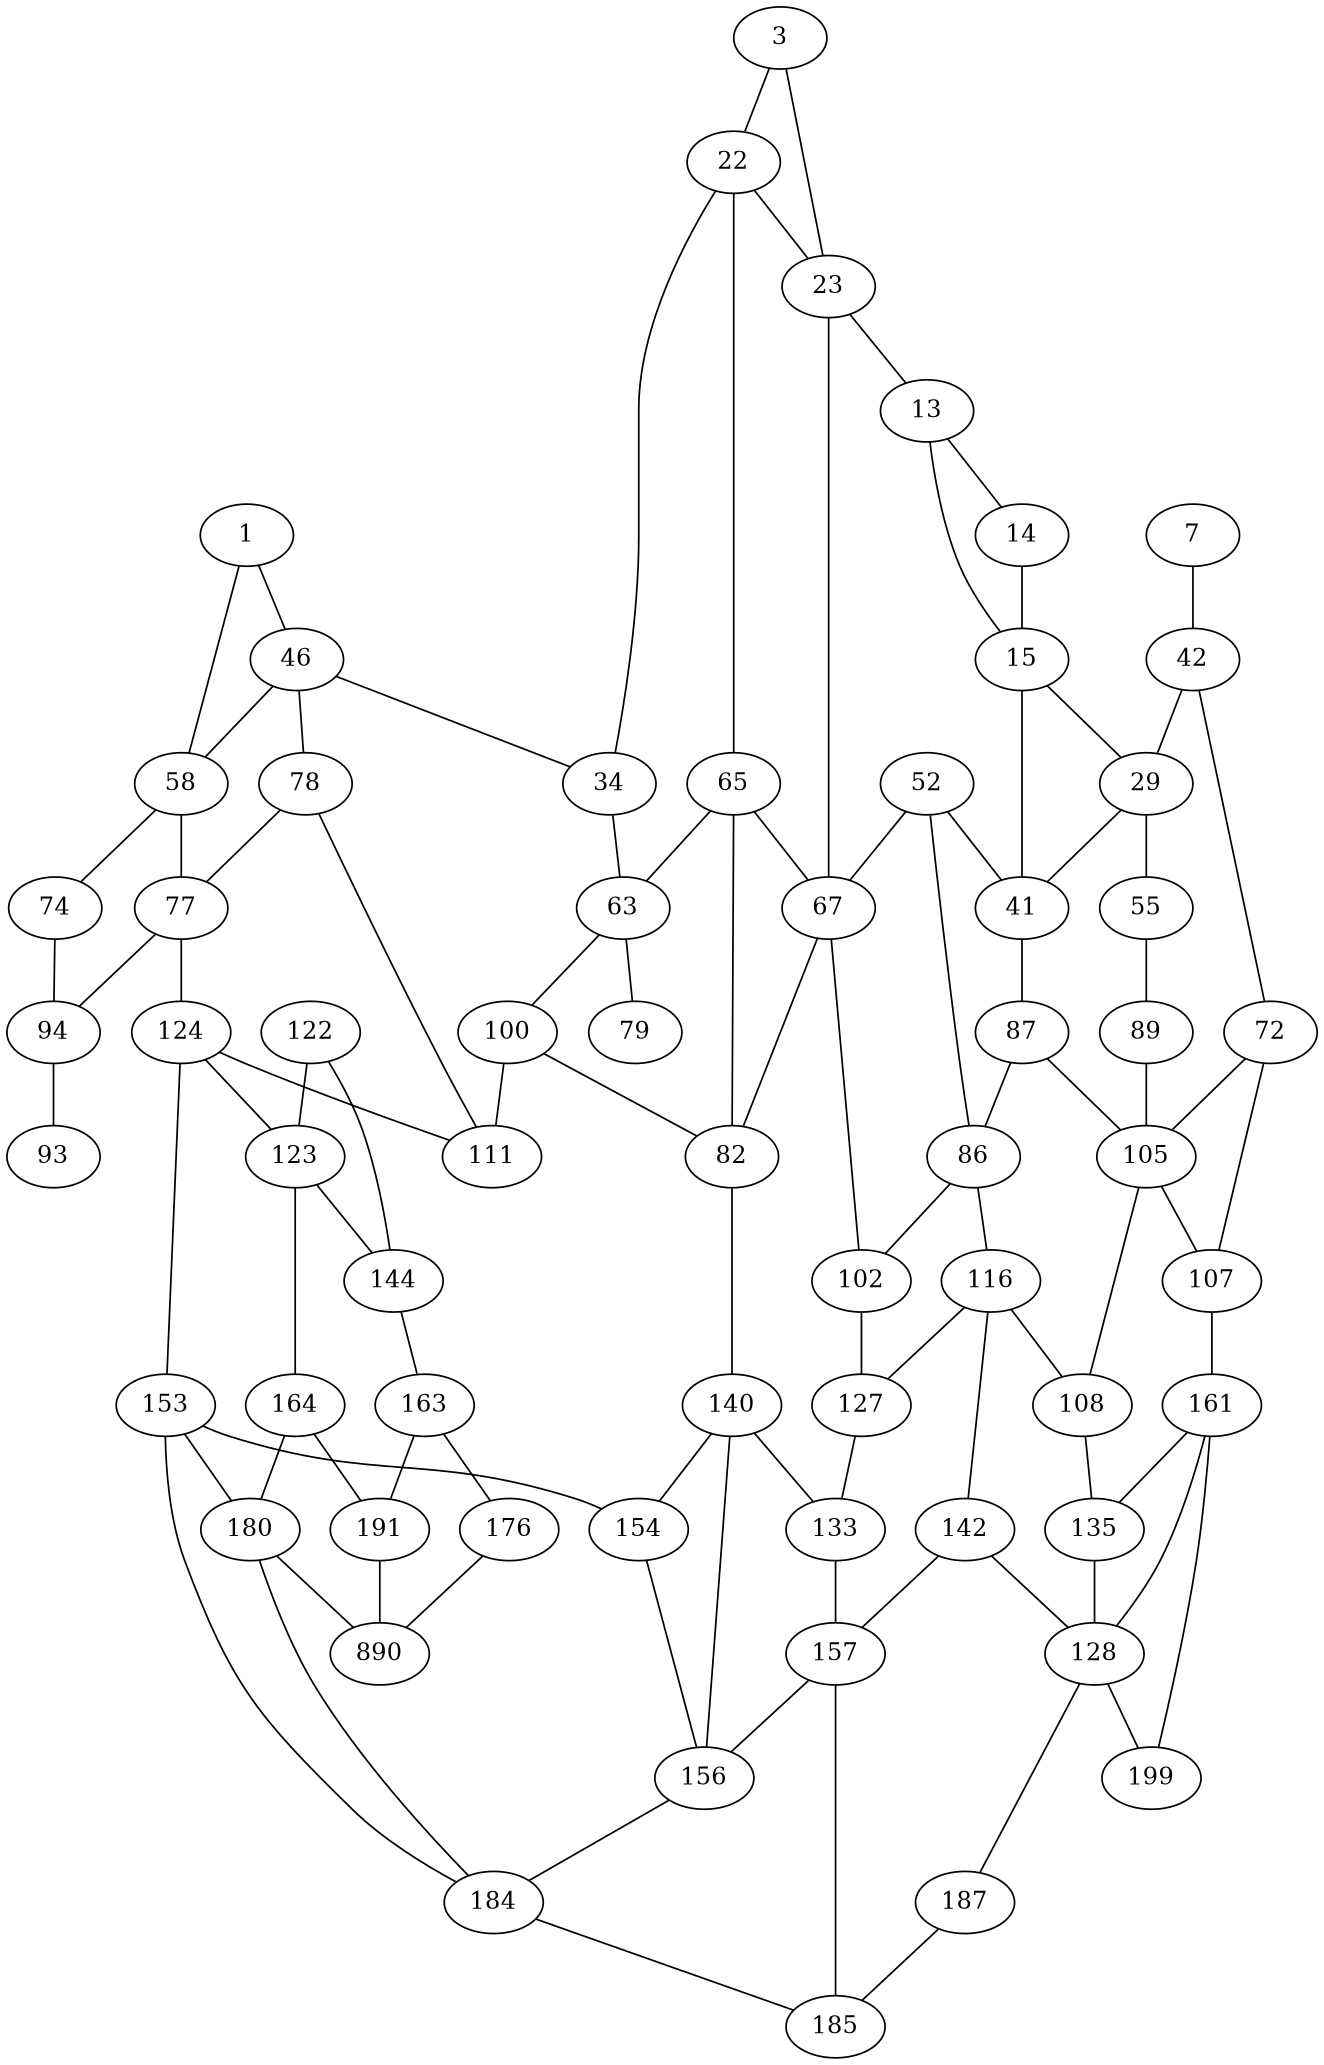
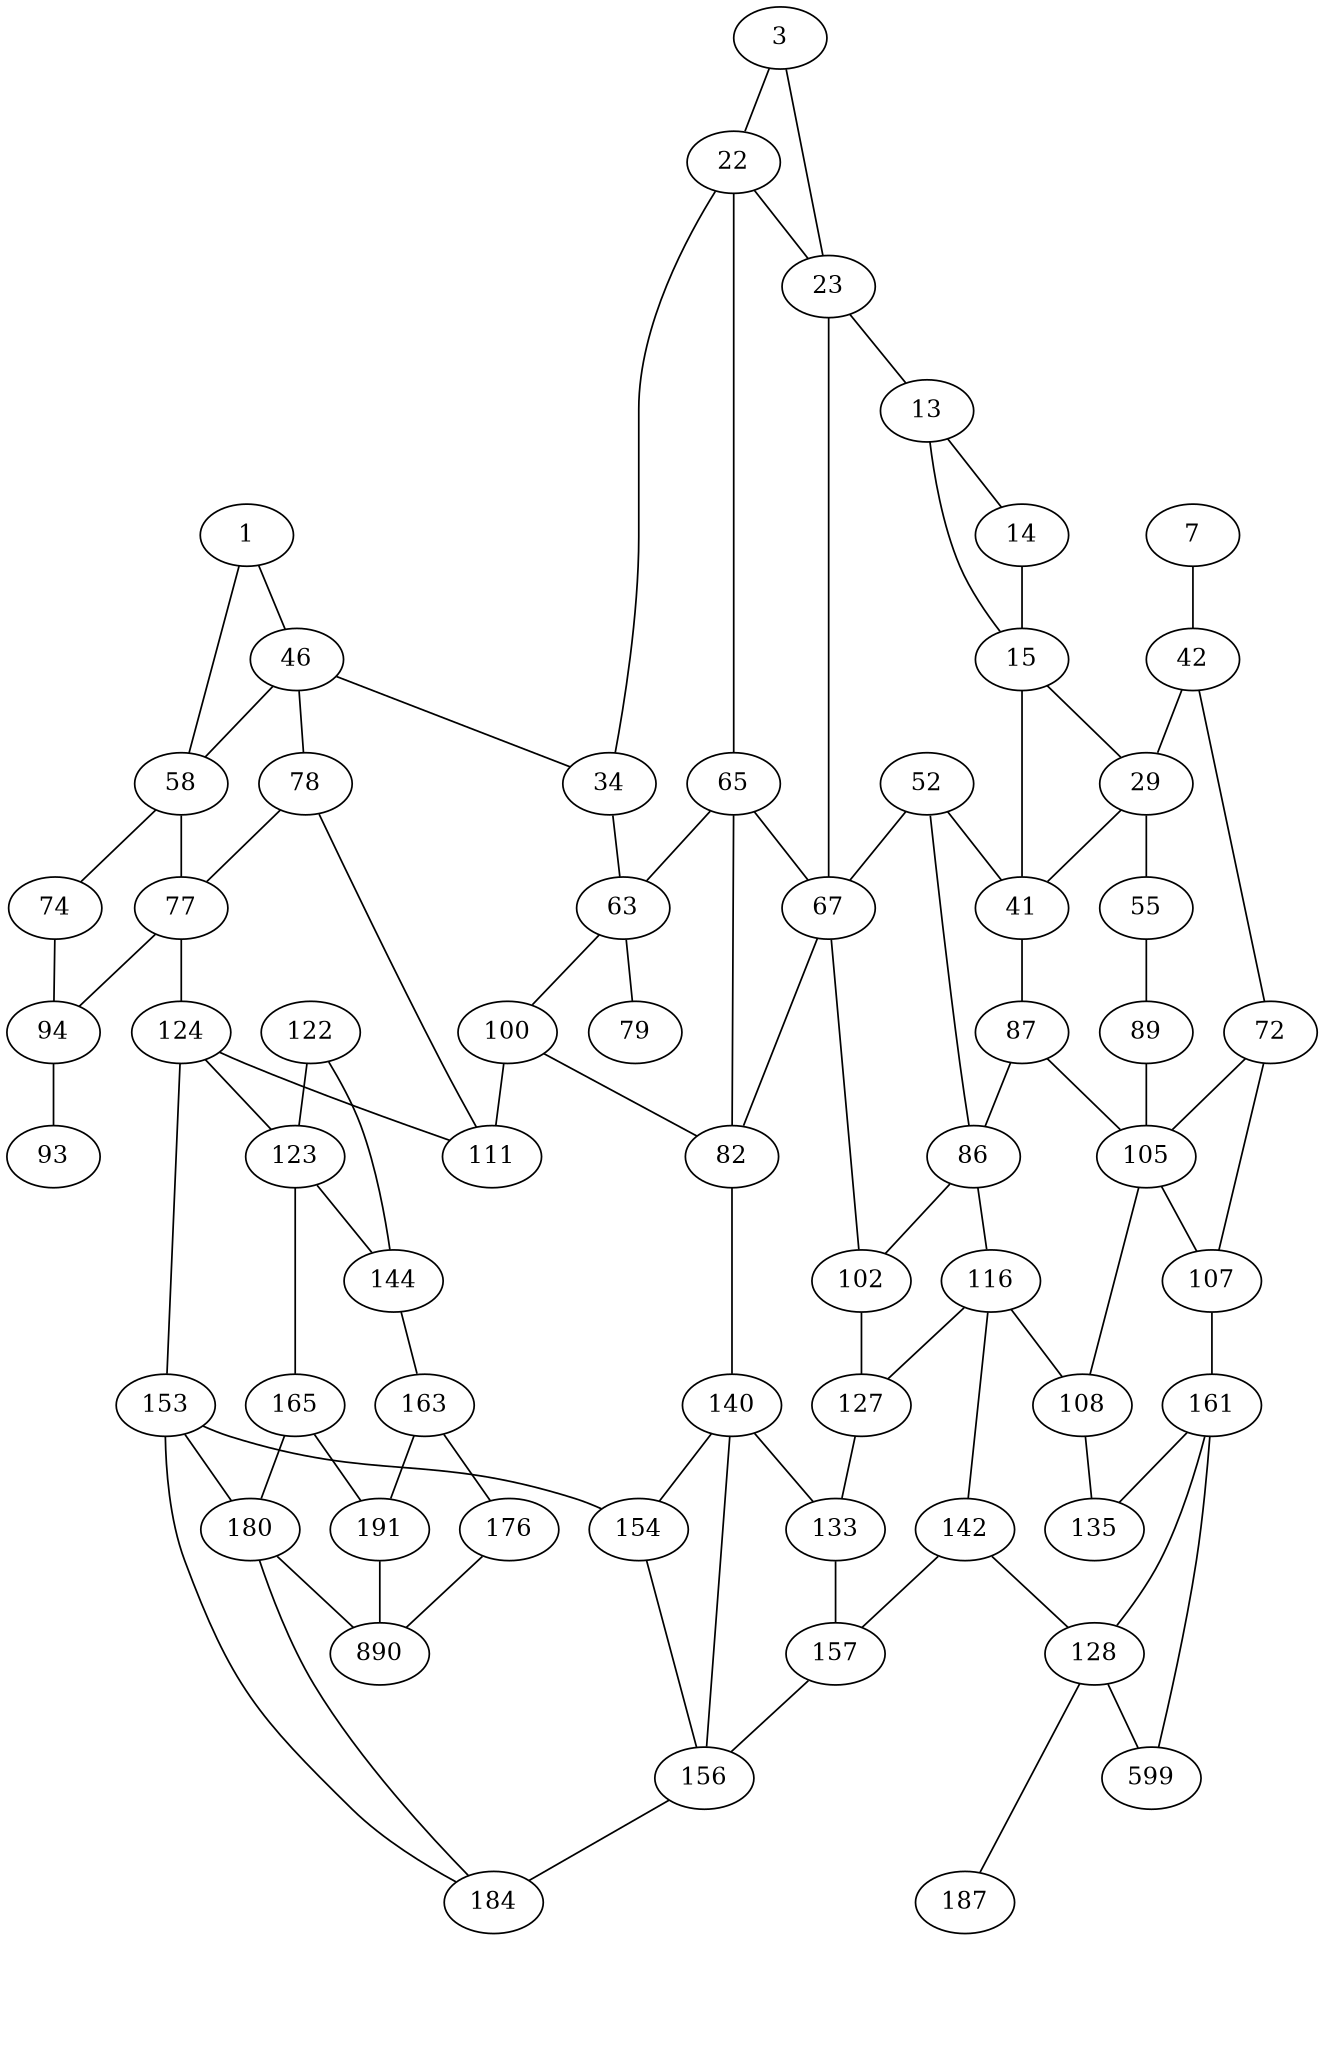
  graph {
    1
    46
    58
    34
    78
    74
    77
    63
    111
    94
    124
    3
    22
    23
    65
    13
    67
    82
    14
    15
    102
    7
    42
    29
    72
    41
    55
    105
    107
    52
    86
    87
    116
    89
    79
    100
    140
    127
    108
    161
    142
    93
    123
    153
    133
    154
    156
    135
    128
-   199
+   199 [label=599]
    144
-   165 [label=164]
+   165
    180
    184
    157
    187
-   185
    122
    163
    191
    176
    n62 [label=890]
    1 -- 46
    1 -- 58
    46 -- 58
    46 -- 34
    46 -- 78
    58 -- 74
    58 -- 77
    34 -- 63
    78 -- 77
    78 -- 111
    74 -- 94
    77 -- 94
    77 -- 124
    63 -- 79
    63 -- 100
    94 -- 93
    124 -- 111
    124 -- 123
    124 -- 153
    3 -- 22
    3 -- 23
    22 -- 34
    22 -- 23
    22 -- 65
    23 -- 13
    23 -- 67
    65 -- 63
    65 -- 67
    65 -- 82
    13 -- 14
    13 -- 15
    67 -- 82
    67 -- 102
    82 -- 140
    14 -- 15
    15 -- 29
    15 -- 41
    102 -- 127
    7 -- 42
    42 -- 29
    42 -- 72
    29 -- 41
    29 -- 55
    72 -- 105
    72 -- 107
    41 -- 87
    55 -- 89
    105 -- 107
    105 -- 108
    107 -- 161
    52 -- 67
    52 -- 41
    52 -- 86
    86 -- 102
    86 -- 116
    87 -- 105
    87 -- 86
    116 -- 127
    116 -- 108
    116 -- 142
    89 -- 105
    100 -- 111
    100 -- 82
    140 -- 133
    140 -- 154
    140 -- 156
    127 -- 133
    108 -- 135
    161 -- 135
    161 -- 128
    161 -- 199
    142 -- 128
    142 -- 157
    123 -- 144
    123 -- 165
    153 -- 154
    153 -- 180
    153 -- 184
    133 -- 157
    154 -- 156
    156 -- 184
-   135 -- 128
    128 -- 199
    128 -- 187
    144 -- 163
    165 -- 180
    165 -- 191
    180 -- 184
    180 -- n62
-   184 -- 185
    157 -- 156
-   157 -- 185
-   187 -- 185
    122 -- 123
    122 -- 144
    163 -- 191
    163 -- 176
    191 -- n62
    176 -- n62
  }
